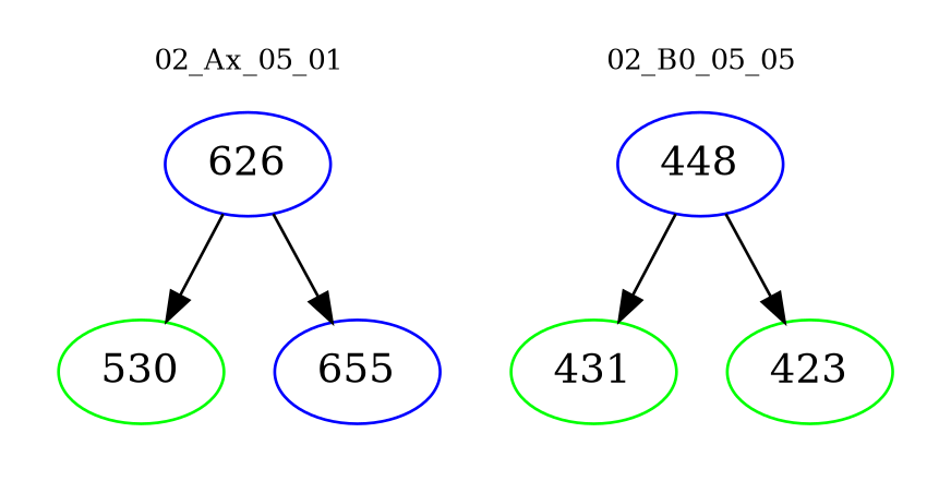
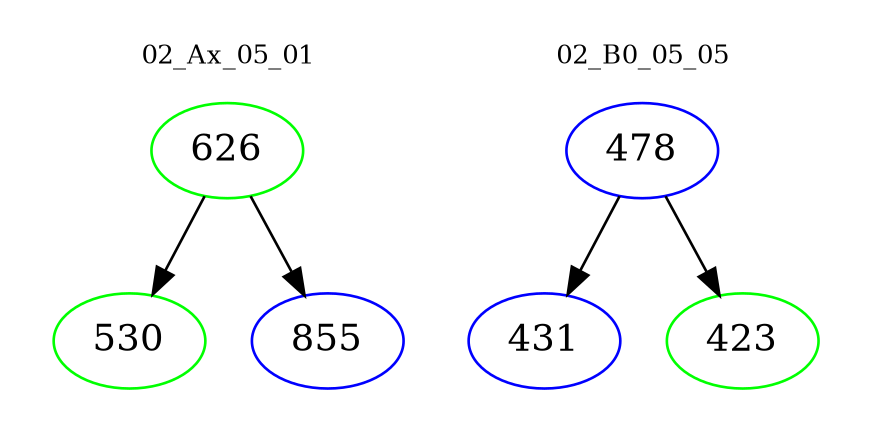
  digraph {
    node [color=blue]
    edge [color=black]
-   n1 [label=626]
+   n1 [color=green label=626]
    n2 [color=green label=530]
-   n3 [label=655]
-   n4 [label=448]
-   n5 [color=green label=431]
+   n3 [label=855]
+   n4 [label=478]
+   n5 [label=431]
    n6 [color=green label=423]
    subgraph cluster_1 {
      color=white
      fontsize=10
      label="02_Ax_05_01"
      n1
      n2
      n3
    }
    subgraph cluster_2 {
      color=white
      fontsize=10
      label="02_B0_05_05"
      n4
      n5
      n6
    }
    n1 -> n2
    n1 -> n3
    n4 -> n5
    n4 -> n6
  }
